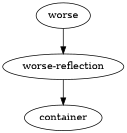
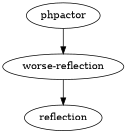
  digraph {
-   phpactor [label=worse]
+   phpactor
    "worse-reflection"
-   container
+   container [label=reflection]
    phpactor -> "worse-reflection"
    "worse-reflection" -> container
  }
